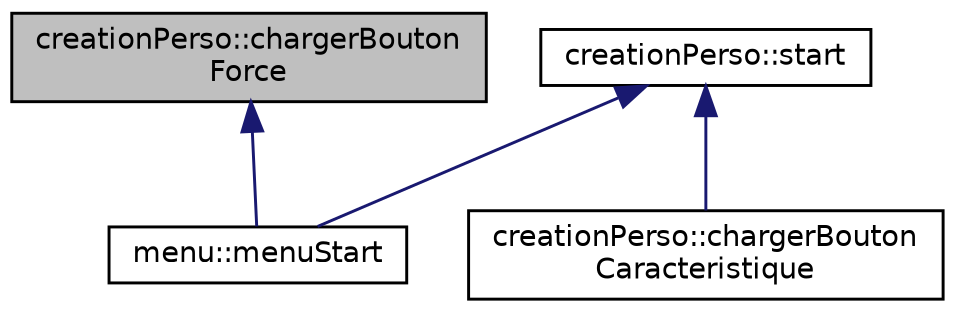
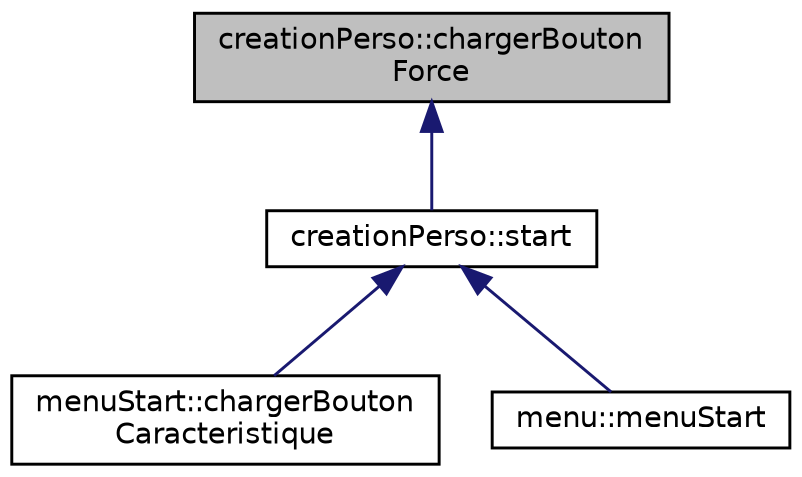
  digraph {
    rankdir=TB
    node [color=black fillcolor=white fontname=Helvetica fontsize=10 shape=record style=filled]
    edge [color=midnightblue dir=back fontname=Helvetica fontsize=10 labelfontname=Helvetica labelfontsize=10 style=solid]
    n1 [fillcolor=grey75 fontcolor=black height=0.2 label="creationPerso::chargerBouton\lForce" width=0.4]
    n2 [height=0.2 label="creationPerso::start" width=0.4]
-   n3 [height=0.2 label="creationPerso::chargerBouton\lCaracteristique" width=0.4]
+   n3 [height=0.2 label="menuStart::chargerBouton\lCaracteristique" width=0.4]
    n4 [height=0.2 label="menu::menuStart" width=0.4]
-   n1 -> n4
+   n1 -> n2
    n2 -> n3
    n2 -> n4
  }
